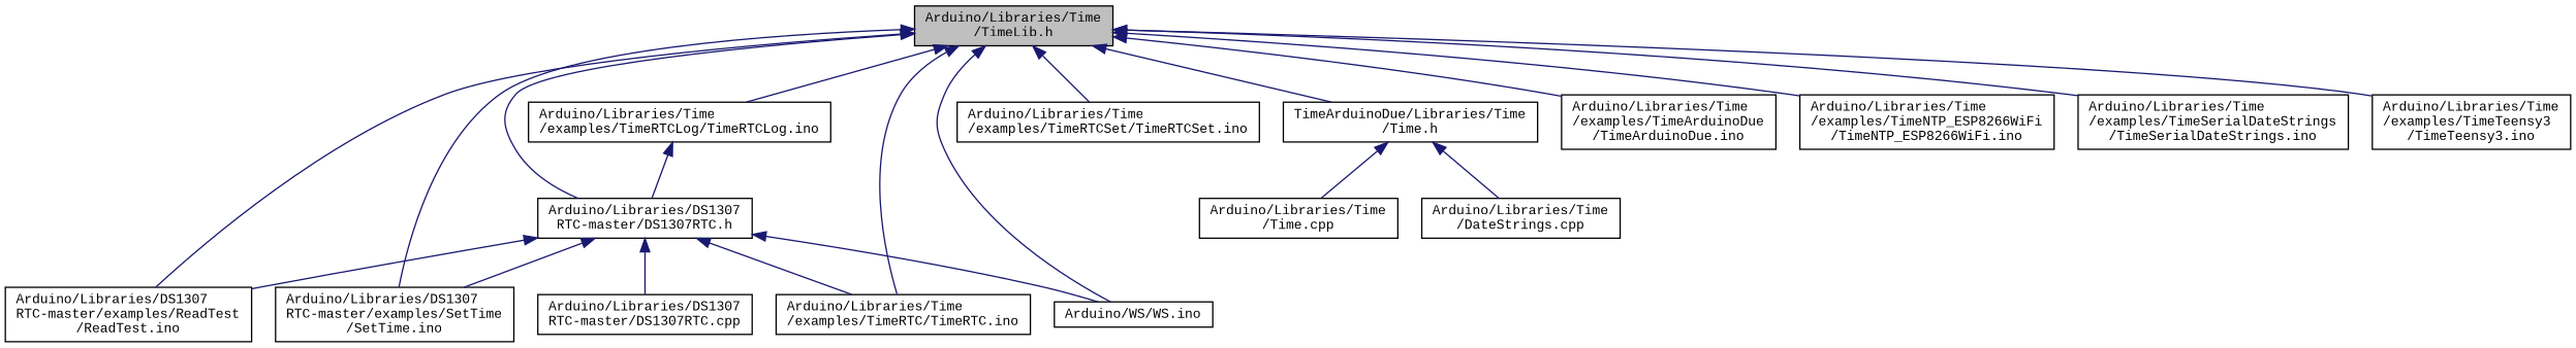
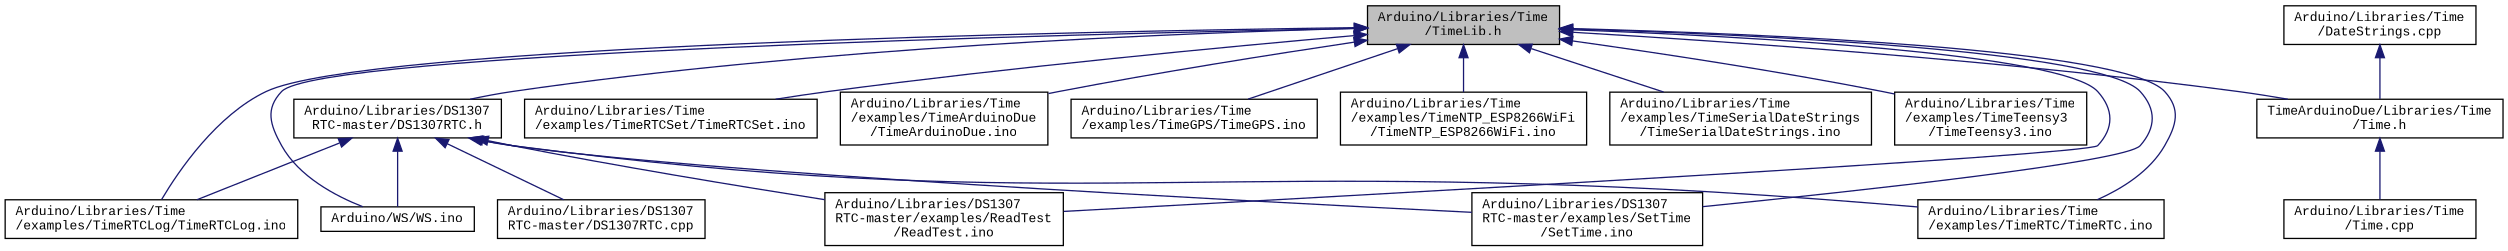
  digraph {
    fontname="Liberation Mono"
    node [color=black fillcolor=white fontname="Liberation Mono" fontsize=10 shape=record style=filled]
    edge [color=midnightblue dir=back fontname="Liberation Mono" fontsize=10 labelfontname=Helvetica labelfontsize=10 style=solid]
    n1 [fillcolor=grey75 fontcolor=black height=0.2 label="Arduino/Libraries/Time\l/TimeLib.h" width=0.4]
    n2 [height=0.2 label="Arduino/Libraries/DS1307\lRTC-master/DS1307RTC.h" width=0.4]
    n3 [height=0.2 label="Arduino/Libraries/DS1307\lRTC-master/examples/ReadTest\l/ReadTest.ino" width=0.4]
    n4 [height=0.2 label="Arduino/Libraries/DS1307\lRTC-master/examples/SetTime\l/SetTime.ino" width=0.4]
    n5 [height=0.2 label="Arduino/Libraries/Time\l/examples/TimeRTC/TimeRTC.ino" width=0.4]
    n6 [height=0.2 label="Arduino/Libraries/Time\l/examples/TimeRTCLog/TimeRTCLog.ino" width=0.4]
    n7 [height=0.2 label="Arduino/Libraries/Time\l/examples/TimeRTCSet/TimeRTCSet.ino" width=0.4]
    n8 [height=0.2 label="Arduino/WS/WS.ino" width=0.4]
    n9 [height=0.2 label="TimeArduinoDue/Libraries/Time\l/Time.h" width=0.4]
    n10 [height=0.2 label="Arduino/Libraries/Time\l/examples/TimeArduinoDue\l/TimeArduinoDue.ino" width=0.4]
+   n11 [height=0.2 label="Arduino/Libraries/Time\l/examples/TimeGPS/TimeGPS.ino" width=0.4]
    n12 [height=0.2 label="Arduino/Libraries/Time\l/examples/TimeNTP_ESP8266WiFi\l/TimeNTP_ESP8266WiFi.ino" width=0.4]
    n13 [height=0.2 label="Arduino/Libraries/Time\l/examples/TimeSerialDateStrings\l/TimeSerialDateStrings.ino" width=0.4]
    n14 [height=0.2 label="Arduino/Libraries/Time\l/examples/TimeTeensy3\l/TimeTeensy3.ino" width=0.4]
    n15 [height=0.2 label="Arduino/Libraries/DS1307\lRTC-master/DS1307RTC.cpp" width=0.4]
    n16 [height=0.2 label="Arduino/Libraries/Time\l/DateStrings.cpp" width=0.4]
    n17 [height=0.2 label="Arduino/Libraries/Time\l/Time.cpp" width=0.4]
    n1 -> n2
    n1 -> n3
    n1 -> n4
    n1 -> n5
    n1 -> n6
    n1 -> n7
    n1 -> n8
    n1 -> n9
    n1 -> n10
+   n1 -> n11
    n1 -> n12
    n1 -> n13
    n1 -> n14
    n2 -> n3
    n2 -> n4
    n2 -> n5
-   n6 -> n2
+   n2 -> n6
    n2 -> n8
    n2 -> n15
-   n9 -> n16
+   n16 -> n9
    n9 -> n17
  }
